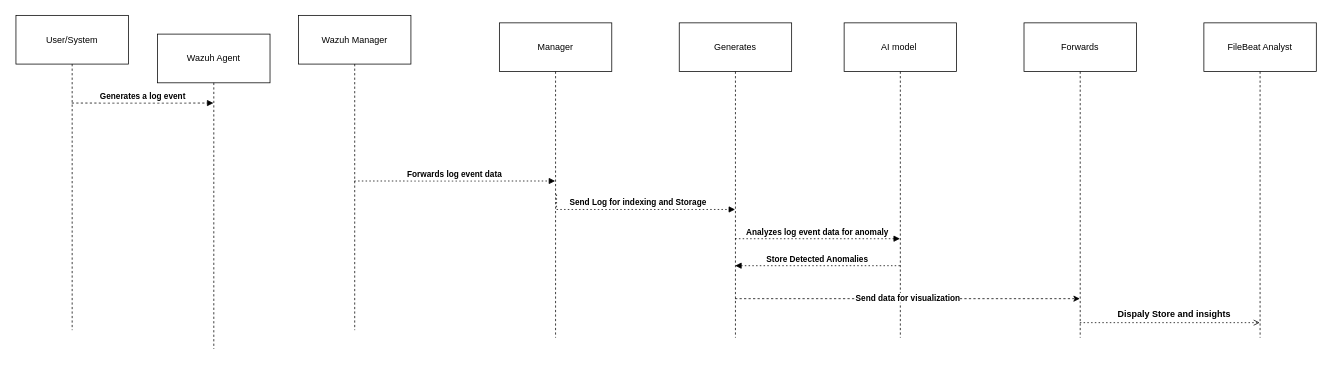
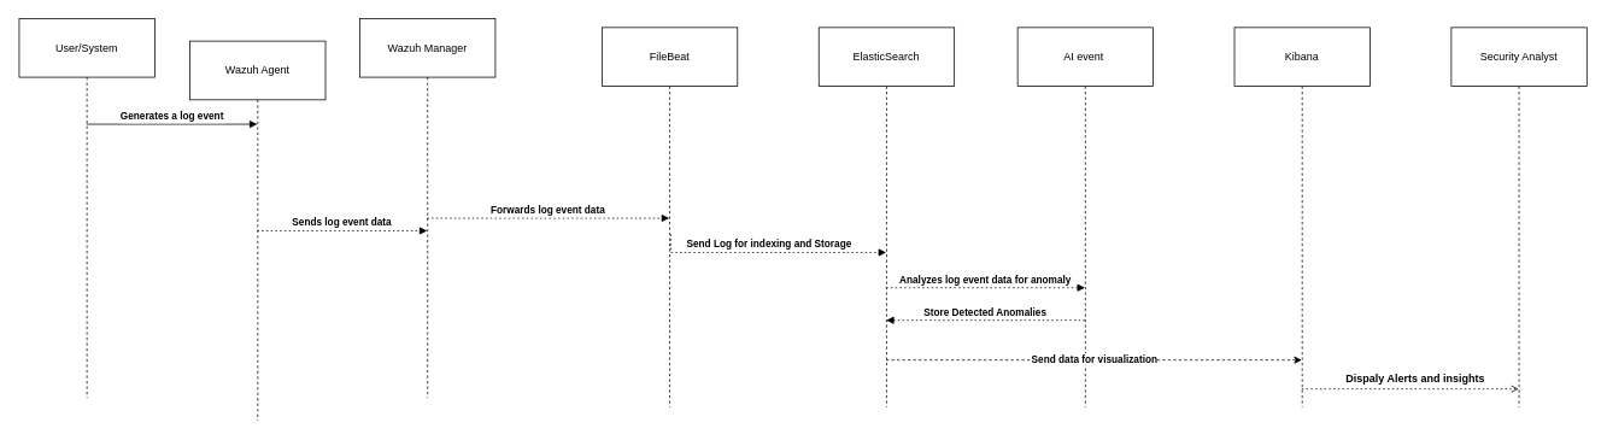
  <mxCell id="0" />
  <mxCell id="1" parent="0" />
  <mxCell id="2" value="User/System" style="shape=umlLifeline;perimeter=lifelinePerimeter;whiteSpace=wrap;container=1;dropTarget=0;collapsible=0;recursiveResize=0;outlineConnect=0;portConstraint=eastwest;newEdgeStyle={&quot;edgeStyle&quot;:&quot;elbowEdgeStyle&quot;,&quot;elbow&quot;:&quot;vertical&quot;,&quot;curved&quot;:0,&quot;rounded&quot;:0};size=65;" parent="1" vertex="1"><mxGeometry x="20" y="20" width="150" height="420" as="geometry" /></mxCell>
  <mxCell id="3" value="Wazuh Agent" style="shape=umlLifeline;perimeter=lifelinePerimeter;whiteSpace=wrap;container=1;dropTarget=0;collapsible=0;recursiveResize=0;outlineConnect=0;portConstraint=eastwest;newEdgeStyle={&quot;edgeStyle&quot;:&quot;elbowEdgeStyle&quot;,&quot;elbow&quot;:&quot;vertical&quot;,&quot;curved&quot;:0,&quot;rounded&quot;:0};size=65;" parent="1" vertex="1"><mxGeometry x="209" y="45" width="150" height="420" as="geometry" /></mxCell>
  <mxCell id="4" value="Wazuh Manager" style="shape=umlLifeline;perimeter=lifelinePerimeter;whiteSpace=wrap;container=1;dropTarget=0;collapsible=0;recursiveResize=0;outlineConnect=0;portConstraint=eastwest;newEdgeStyle={&quot;edgeStyle&quot;:&quot;elbowEdgeStyle&quot;,&quot;elbow&quot;:&quot;vertical&quot;,&quot;curved&quot;:0,&quot;rounded&quot;:0};size=65;" parent="1" vertex="1"><mxGeometry x="397" y="20" width="150" height="420" as="geometry" /></mxCell>
- <mxCell id="5" value="Manager" style="shape=umlLifeline;perimeter=lifelinePerimeter;whiteSpace=wrap;container=1;dropTarget=0;collapsible=0;recursiveResize=0;outlineConnect=0;portConstraint=eastwest;newEdgeStyle={&quot;edgeStyle&quot;:&quot;elbowEdgeStyle&quot;,&quot;elbow&quot;:&quot;vertical&quot;,&quot;curved&quot;:0,&quot;rounded&quot;:0};size=65;" parent="1" vertex="1"><mxGeometry x="665" width="150" height="420" as="geometry" y="30" /></mxCell>
- <mxCell id="6" value="AI model " style="shape=umlLifeline;perimeter=lifelinePerimeter;whiteSpace=wrap;container=1;dropTarget=0;collapsible=0;recursiveResize=0;outlineConnect=0;portConstraint=eastwest;newEdgeStyle={&quot;edgeStyle&quot;:&quot;elbowEdgeStyle&quot;,&quot;elbow&quot;:&quot;vertical&quot;,&quot;curved&quot;:0,&quot;rounded&quot;:0};size=65;" parent="1" vertex="1"><mxGeometry x="1125" width="150" height="420" as="geometry" y="30" /></mxCell>
- <mxCell id="7" value="FileBeat Analyst" style="shape=umlLifeline;perimeter=lifelinePerimeter;whiteSpace=wrap;container=1;dropTarget=0;collapsible=0;recursiveResize=0;outlineConnect=0;portConstraint=eastwest;newEdgeStyle={&quot;edgeStyle&quot;:&quot;elbowEdgeStyle&quot;,&quot;elbow&quot;:&quot;vertical&quot;,&quot;curved&quot;:0,&quot;rounded&quot;:0};size=65;" parent="1" vertex="1"><mxGeometry x="1605" width="150" height="420" as="geometry" y="30" /></mxCell>
- <mxCell id="8" value="Generates a log event" style="verticalAlign=bottom;edgeStyle=elbowEdgeStyle;elbow=vertical;curved=0;rounded=0;endArrow=block;fontStyle=1;dashed=1;" parent="1" source="2" target="3" edge="1"><mxGeometry relative="1" as="geometry"><Array as="points"><mxPoint x="181" y="137" /></Array></mxGeometry></mxCell>
+ <mxCell id="5" value="FileBeat" style="shape=umlLifeline;perimeter=lifelinePerimeter;whiteSpace=wrap;container=1;dropTarget=0;collapsible=0;recursiveResize=0;outlineConnect=0;portConstraint=eastwest;newEdgeStyle={&quot;edgeStyle&quot;:&quot;elbowEdgeStyle&quot;,&quot;elbow&quot;:&quot;vertical&quot;,&quot;curved&quot;:0,&quot;rounded&quot;:0};size=65;" parent="1" vertex="1"><mxGeometry x="665" width="150" height="420" as="geometry" y="30" /></mxCell>
+ <mxCell id="6" value="AI event " style="shape=umlLifeline;perimeter=lifelinePerimeter;whiteSpace=wrap;container=1;dropTarget=0;collapsible=0;recursiveResize=0;outlineConnect=0;portConstraint=eastwest;newEdgeStyle={&quot;edgeStyle&quot;:&quot;elbowEdgeStyle&quot;,&quot;elbow&quot;:&quot;vertical&quot;,&quot;curved&quot;:0,&quot;rounded&quot;:0};size=65;" parent="1" vertex="1"><mxGeometry x="1125" width="150" height="420" as="geometry" y="30" /></mxCell>
+ <mxCell id="7" value="Security Analyst" style="shape=umlLifeline;perimeter=lifelinePerimeter;whiteSpace=wrap;container=1;dropTarget=0;collapsible=0;recursiveResize=0;outlineConnect=0;portConstraint=eastwest;newEdgeStyle={&quot;edgeStyle&quot;:&quot;elbowEdgeStyle&quot;,&quot;elbow&quot;:&quot;vertical&quot;,&quot;curved&quot;:0,&quot;rounded&quot;:0};size=65;" parent="1" vertex="1"><mxGeometry x="1605" width="150" height="420" as="geometry" y="30" /></mxCell>
+ <mxCell id="8" value="Generates a log event" style="verticalAlign=bottom;edgeStyle=elbowEdgeStyle;elbow=vertical;curved=0;rounded=0;endArrow=block;fontStyle=1" parent="1" source="2" target="3" edge="1"><mxGeometry relative="1" as="geometry"><Array as="points"><mxPoint x="181" y="137" /></Array></mxGeometry></mxCell>
+ <mxCell id="9" value="Sends log event data" style="verticalAlign=bottom;edgeStyle=elbowEdgeStyle;elbow=horizontal;curved=0;rounded=0;dashed=1;dashPattern=2 3;endArrow=block;fontStyle=1" parent="1" source="3" target="4" edge="1"><mxGeometry relative="1" as="geometry"><Array as="points"><mxPoint x="402" y="189" /></Array></mxGeometry></mxCell>
  <mxCell id="10" value="Forwards log event data" style="verticalAlign=bottom;edgeStyle=elbowEdgeStyle;elbow=vertical;curved=0;rounded=0;dashed=1;dashPattern=2 3;endArrow=block;fontStyle=1" parent="1" source="4" target="5" edge="1"><mxGeometry relative="1" as="geometry"><Array as="points"><mxPoint x="631" y="241" /></Array></mxGeometry></mxCell>
  <mxCell id="11" value="Analyzes log event data for anomaly" style="verticalAlign=bottom;edgeStyle=elbowEdgeStyle;elbow=vertical;curved=0;rounded=0;dashed=1;dashPattern=2 3;endArrow=block;fontStyle=1" parent="1" edge="1"><mxGeometry relative="1" as="geometry"><Array as="points"><mxPoint x="1095" y="318" /></Array><mxPoint x="979.63" y="318" as="sourcePoint" /><mxPoint x="1199.5" y="318" as="targetPoint" /></mxGeometry></mxCell>
  <mxCell id="12" value=" " style="verticalAlign=bottom;edgeStyle=elbowEdgeStyle;elbow=vertical;curved=0;rounded=0;dashed=1;dashPattern=2 3;endArrow=open;" parent="1" source="15" target="7" edge="1"><mxGeometry x="0.085" relative="1" as="geometry"><Array as="points"><mxPoint x="1565" y="430" /><mxPoint x="1370" y="250" /></Array><mxPoint x="-1" as="offset" /></mxGeometry></mxCell>
- <mxCell id="13" value="Generates" style="shape=umlLifeline;perimeter=lifelinePerimeter;whiteSpace=wrap;container=1;dropTarget=0;collapsible=0;recursiveResize=0;outlineConnect=0;portConstraint=eastwest;newEdgeStyle={&quot;edgeStyle&quot;:&quot;elbowEdgeStyle&quot;,&quot;elbow&quot;:&quot;vertical&quot;,&quot;curved&quot;:0,&quot;rounded&quot;:0};size=65;" vertex="1" parent="1"><mxGeometry x="905" width="150" height="420" as="geometry" y="30" /></mxCell>
+ <mxCell id="13" value="ElasticSearch" style="shape=umlLifeline;perimeter=lifelinePerimeter;whiteSpace=wrap;container=1;dropTarget=0;collapsible=0;recursiveResize=0;outlineConnect=0;portConstraint=eastwest;newEdgeStyle={&quot;edgeStyle&quot;:&quot;elbowEdgeStyle&quot;,&quot;elbow&quot;:&quot;vertical&quot;,&quot;curved&quot;:0,&quot;rounded&quot;:0};size=65;" vertex="1" parent="1"><mxGeometry x="905" width="150" height="420" as="geometry" y="30" /></mxCell>
  <mxCell id="14" value="Send Log for indexing and Storage" style="verticalAlign=bottom;edgeStyle=elbowEdgeStyle;elbow=vertical;curved=0;rounded=0;dashed=1;dashPattern=2 3;endArrow=block;fontStyle=1" edge="1" parent="1" target="13"><mxGeometry relative="1" as="geometry"><Array as="points"><mxPoint x="797" y="279" /></Array><mxPoint x="741.324" y="259" as="sourcePoint" /><mxPoint x="949.5" y="259" as="targetPoint" /></mxGeometry></mxCell>
- <mxCell id="15" value="Forwards" style="shape=umlLifeline;perimeter=lifelinePerimeter;whiteSpace=wrap;container=1;dropTarget=0;collapsible=0;recursiveResize=0;outlineConnect=0;portConstraint=eastwest;newEdgeStyle={&quot;edgeStyle&quot;:&quot;elbowEdgeStyle&quot;,&quot;elbow&quot;:&quot;vertical&quot;,&quot;curved&quot;:0,&quot;rounded&quot;:0};size=65;" vertex="1" parent="1"><mxGeometry x="1365" width="150" height="420" as="geometry" y="30" /></mxCell>
+ <mxCell id="15" value="Kibana" style="shape=umlLifeline;perimeter=lifelinePerimeter;whiteSpace=wrap;container=1;dropTarget=0;collapsible=0;recursiveResize=0;outlineConnect=0;portConstraint=eastwest;newEdgeStyle={&quot;edgeStyle&quot;:&quot;elbowEdgeStyle&quot;,&quot;elbow&quot;:&quot;vertical&quot;,&quot;curved&quot;:0,&quot;rounded&quot;:0};size=65;" vertex="1" parent="1"><mxGeometry x="1365" width="150" height="420" as="geometry" y="30" /></mxCell>
  <mxCell id="16" value="Store Detected Anomalies" style="verticalAlign=bottom;edgeStyle=elbowEdgeStyle;elbow=vertical;curved=0;rounded=0;dashed=1;dashPattern=2 3;endArrow=block;fontStyle=1" edge="1" parent="1"><mxGeometry relative="1" as="geometry"><Array as="points"><mxPoint x="1105" y="354" /></Array><mxPoint x="1199.5" y="354" as="sourcePoint" /><mxPoint x="979.63" y="354" as="targetPoint" /></mxGeometry></mxCell>
  <mxCell id="17" value="" style="endArrow=classic;html=1;rounded=0;dashed=1;" edge="1" parent="1"><mxGeometry relative="1" as="geometry"><mxPoint x="979.447" y="398" as="sourcePoint" /><mxPoint x="1439.5" y="398" as="targetPoint" /><Array as="points"><mxPoint x="1215" y="398" /></Array></mxGeometry></mxCell>
  <mxCell id="18" value="&lt;b&gt;Send data for&amp;nbsp;visualization&lt;/b&gt;" style="edgeLabel;resizable=0;html=1;;align=center;verticalAlign=middle;" connectable="0" vertex="1" parent="17"><mxGeometry relative="1" as="geometry"><mxPoint y="-2" as="offset" /></mxGeometry></mxCell>
- <mxCell id="19" value="&lt;b&gt;Dispaly Store and insights&lt;/b&gt;" style="text;html=1;align=center;verticalAlign=middle;resizable=0;points=[];autosize=1;strokeColor=none;fillColor=none;" vertex="1" parent="1"><mxGeometry x="1475" y="404" width="180" height="30" as="geometry" /></mxCell>
+ <mxCell id="19" value="&lt;b&gt;Dispaly Alerts and insights&lt;/b&gt;" style="text;html=1;align=center;verticalAlign=middle;resizable=0;points=[];autosize=1;strokeColor=none;fillColor=none;" vertex="1" parent="1"><mxGeometry x="1475" y="404" width="180" height="30" as="geometry" /></mxCell>
